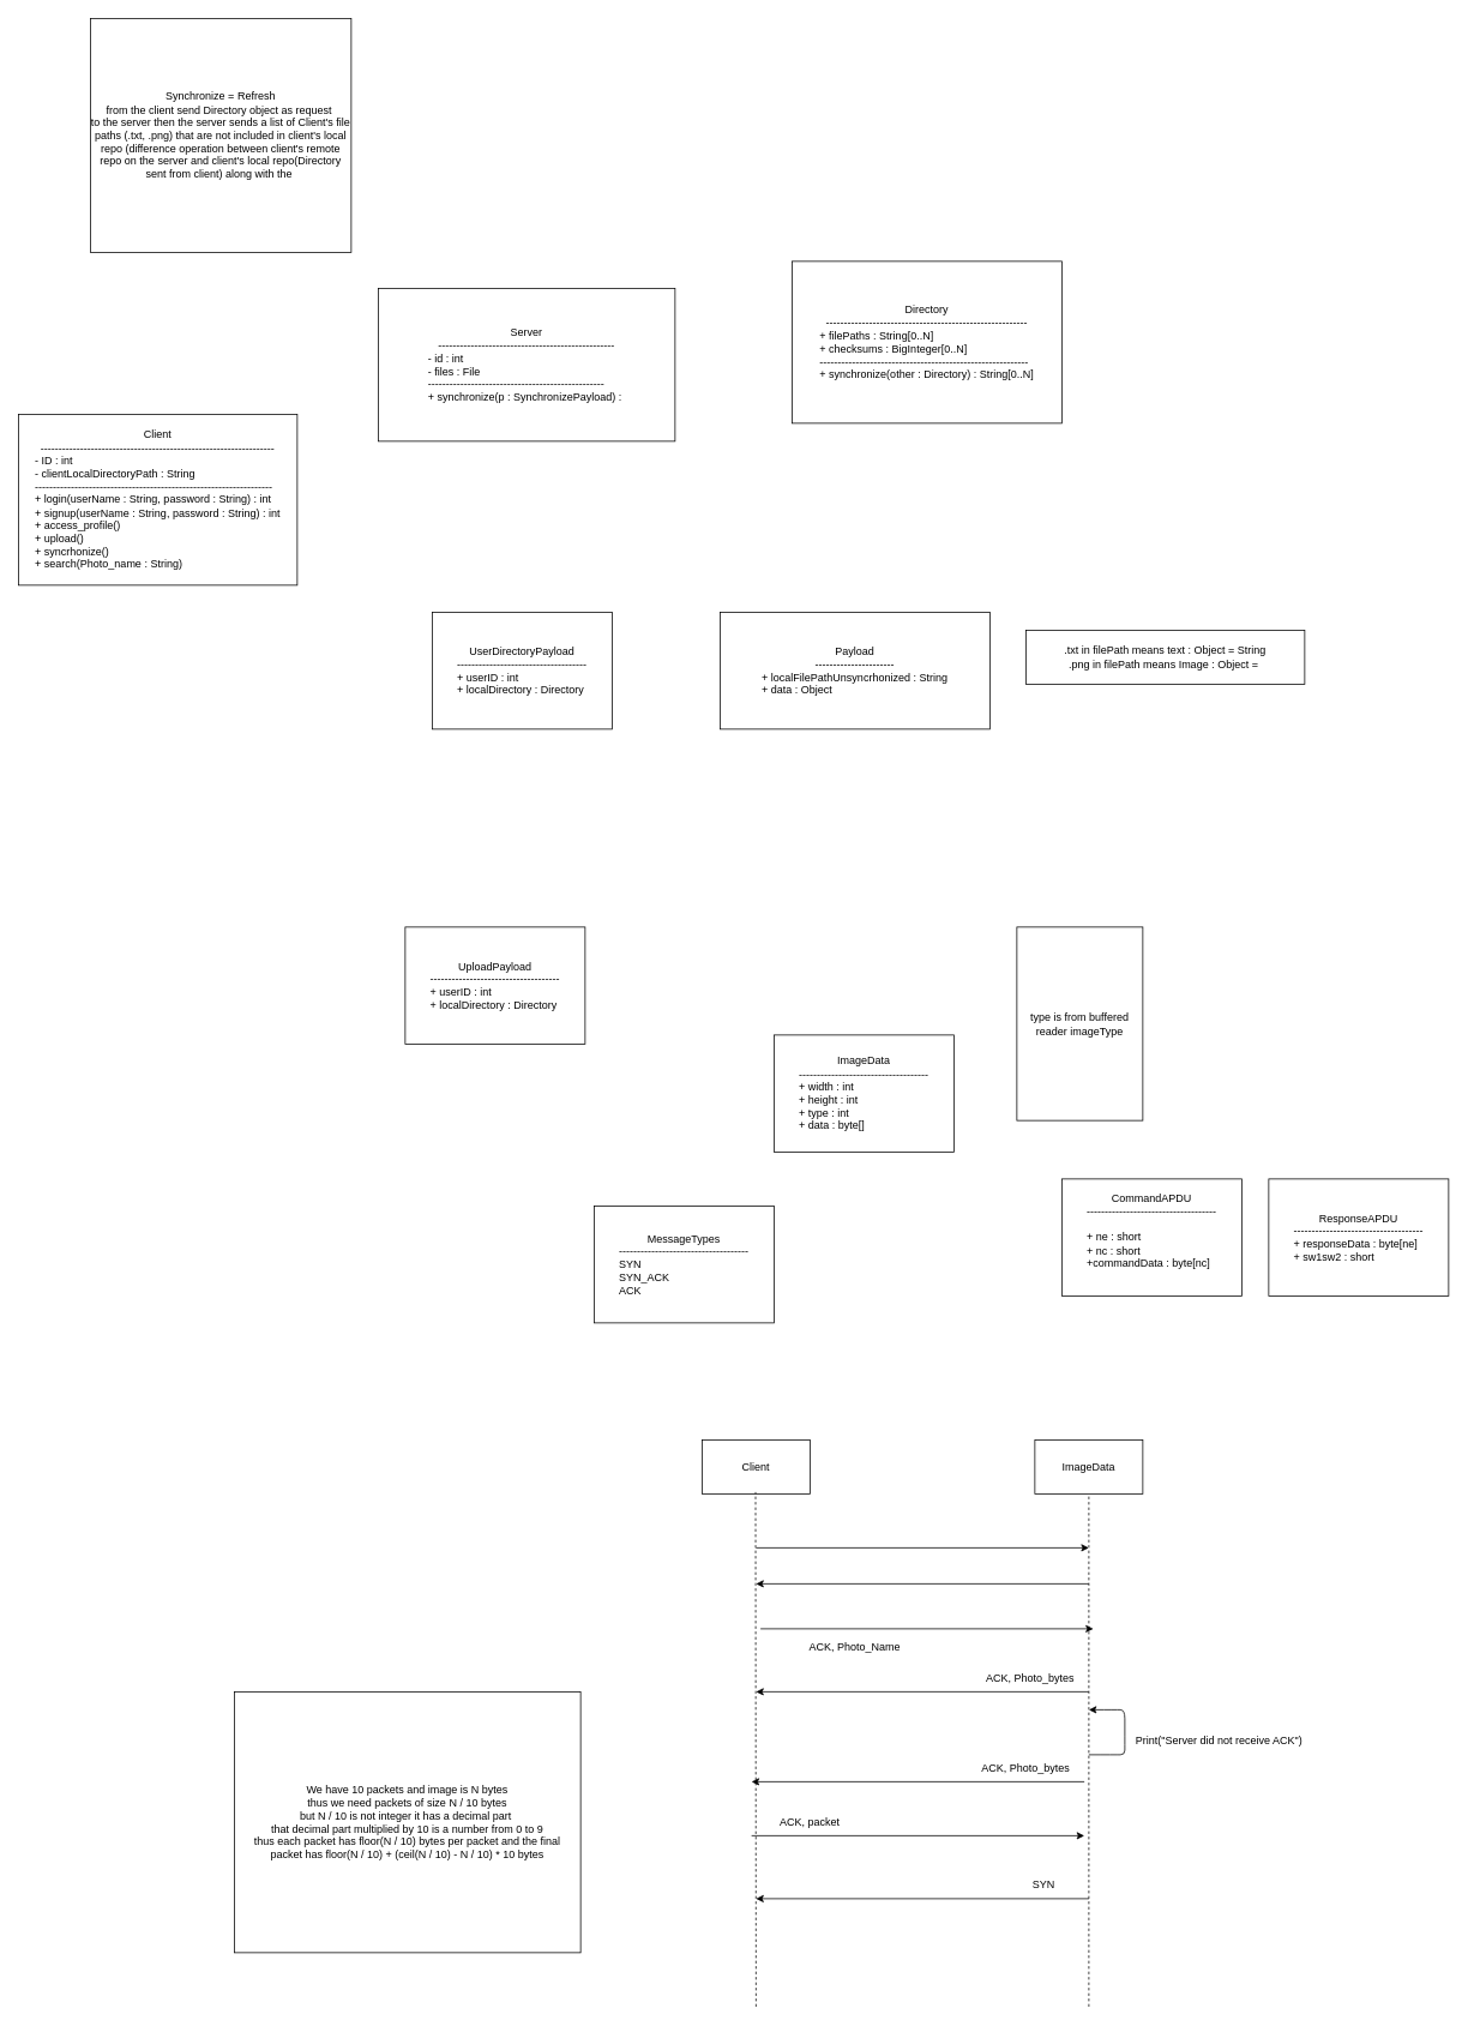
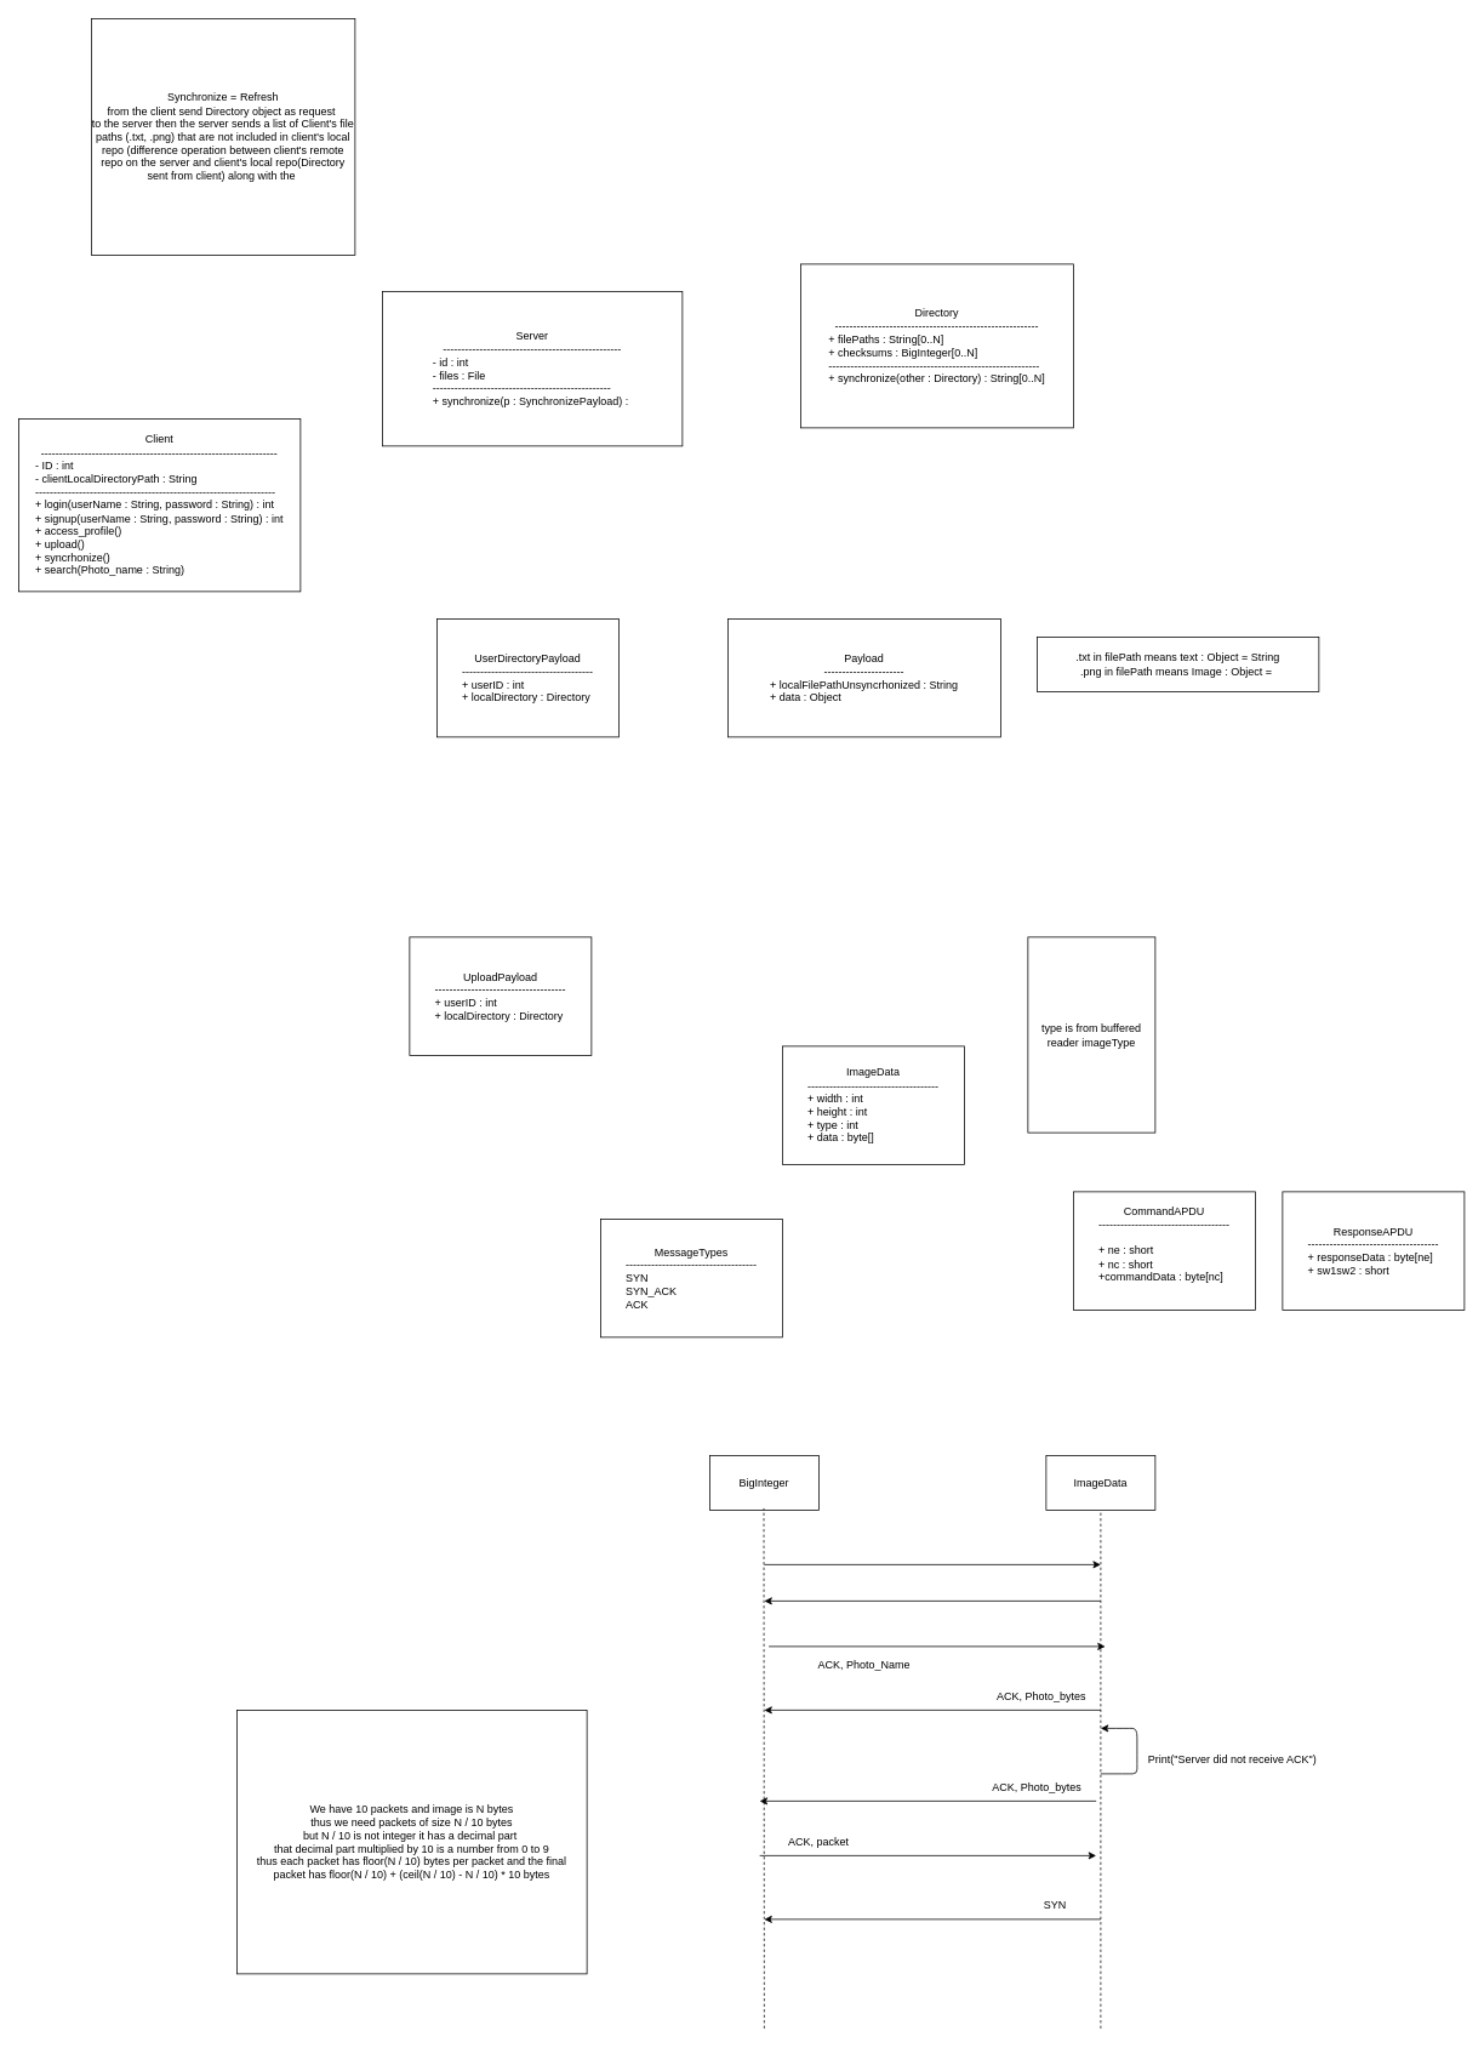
  <mxCell id="0" />
  <mxCell id="1" parent="0" />
  <mxCell id="2" value="Client&lt;div&gt;-----------------------------------------------------------------&lt;/div&gt;&lt;div style=&quot;text-align: left;&quot;&gt;- ID : int&lt;/div&gt;&lt;div style=&quot;text-align: left;&quot;&gt;- clientLocalDirectoryPath : String&lt;/div&gt;&lt;div style=&quot;text-align: left;&quot;&gt;------------------------------------------------------------------&lt;/div&gt;&lt;div style=&quot;text-align: left;&quot;&gt;+ login(userName : String, password : String) : int&lt;/div&gt;&lt;div style=&quot;text-align: left;&quot;&gt;+ signup(userName : String, password : String) : int&lt;/div&gt;&lt;div style=&quot;text-align: left;&quot;&gt;+ access_profile()&lt;/div&gt;&lt;div style=&quot;text-align: left;&quot;&gt;+ upload()&lt;/div&gt;&lt;div style=&quot;text-align: left;&quot;&gt;+ syncrhonize()&lt;/div&gt;&lt;div style=&quot;text-align: left;&quot;&gt;+ search(Photo_name : String)&lt;/div&gt;" style="rounded=0;whiteSpace=wrap;html=1;align=center;" parent="1" vertex="1"><mxGeometry x="20" y="460" width="310" height="190" as="geometry" /></mxCell>
  <mxCell id="3" value="Server&lt;div&gt;-------------------------------------------------&lt;/div&gt;&lt;div style=&quot;text-align: left;&quot;&gt;- id : int&lt;/div&gt;&lt;div style=&quot;text-align: left;&quot;&gt;- files : File&lt;/div&gt;&lt;div style=&quot;text-align: left;&quot;&gt;-------------------------------------------------&lt;/div&gt;&lt;div style=&quot;text-align: left;&quot;&gt;+ synchronize(p : SynchronizePayload) :&amp;nbsp;&lt;/div&gt;" style="rounded=0;whiteSpace=wrap;html=1;align=center;" parent="1" vertex="1"><mxGeometry x="420" y="320" width="330" height="170" as="geometry" /></mxCell>
  <mxCell id="4" value="UserDirectoryPayload&lt;br&gt;&lt;div&gt;------------------------------------&lt;/div&gt;&lt;div style=&quot;text-align: left;&quot;&gt;+ userID : int&lt;/div&gt;&lt;div style=&quot;text-align: left;&quot;&gt;+ localDirectory : Directory&lt;/div&gt;" style="rounded=0;whiteSpace=wrap;html=1;align=center;" parent="1" vertex="1"><mxGeometry x="480" y="680" width="200" height="130" as="geometry" /></mxCell>
  <mxCell id="5" value="Synchronize = Refresh&lt;div&gt;from the client send Directory object as request&amp;nbsp;&lt;/div&gt;&lt;div&gt;to the server&amp;nbsp;&lt;span style=&quot;background-color: transparent; color: light-dark(rgb(0, 0, 0), rgb(255, 255, 255));&quot;&gt;then the server sends a list of Client's file paths (.txt, .png) that are not included in client's local repo (difference operation between client's remote repo on the server and client's local repo(Directory sent from client) along with the&amp;nbsp;&lt;/span&gt;&lt;/div&gt;" style="rounded=0;whiteSpace=wrap;html=1;" parent="1" vertex="1"><mxGeometry x="100" y="20" width="290" height="260" as="geometry" /></mxCell>
  <mxCell id="6" value="Directory&lt;div&gt;--------------------------------------------------------&lt;/div&gt;&lt;div style=&quot;text-align: left;&quot;&gt;+ filePaths : String[0..N]&lt;/div&gt;&lt;div style=&quot;text-align: left;&quot;&gt;+ checksums : BigInteger[0..N]&lt;/div&gt;&lt;div style=&quot;text-align: left;&quot;&gt;----------------------------------------------------------&lt;/div&gt;&lt;div style=&quot;text-align: left;&quot;&gt;+ synchronize(other : Directory) : String[0..N]&lt;/div&gt;" style="rounded=0;whiteSpace=wrap;html=1;align=center;" parent="1" vertex="1"><mxGeometry x="880" y="290" width="300" height="180" as="geometry" /></mxCell>
  <mxCell id="7" value="Payload&lt;br&gt;&lt;div&gt;----------------------&lt;/div&gt;&lt;div style=&quot;text-align: left;&quot;&gt;+ localFilePathUnsyncrhonized : String&lt;/div&gt;&lt;div style=&quot;text-align: left;&quot;&gt;+ data : Object&lt;/div&gt;" style="rounded=0;whiteSpace=wrap;html=1;align=center;" parent="1" vertex="1"><mxGeometry x="800" y="680" width="300" height="130" as="geometry" /></mxCell>
  <mxCell id="8" value=".txt in filePath means text : Object = String&lt;div&gt;.png in filePath means Image : Object =&amp;nbsp;&lt;/div&gt;" style="rounded=0;whiteSpace=wrap;html=1;" parent="1" vertex="1"><mxGeometry x="1140" y="700" width="310" height="60" as="geometry" /></mxCell>
  <mxCell id="9" value="UploadPayload&lt;br&gt;&lt;div&gt;------------------------------------&lt;/div&gt;&lt;div style=&quot;text-align: left;&quot;&gt;+ userID : int&lt;/div&gt;&lt;div style=&quot;text-align: left;&quot;&gt;+ localDirectory : Directory&lt;/div&gt;" style="rounded=0;whiteSpace=wrap;html=1;align=center;" parent="1" vertex="1"><mxGeometry x="450" y="1030" width="200" height="130" as="geometry" /></mxCell>
  <mxCell id="10" value="ImageData&lt;br&gt;&lt;div&gt;------------------------------------&lt;/div&gt;&lt;div style=&quot;text-align: left;&quot;&gt;+ width : int&lt;br&gt;&lt;/div&gt;&lt;div style=&quot;text-align: left;&quot;&gt;+ height : int&lt;/div&gt;&lt;div style=&quot;text-align: left;&quot;&gt;+ type : int&lt;/div&gt;&lt;div style=&quot;text-align: left;&quot;&gt;+ data : byte[]&lt;/div&gt;" style="rounded=0;whiteSpace=wrap;html=1;align=center;" parent="1" vertex="1"><mxGeometry x="860" y="1150" width="200" height="130" as="geometry" /></mxCell>
  <mxCell id="11" value="MessageTypes&lt;br&gt;&lt;div&gt;------------------------------------&lt;/div&gt;&lt;div style=&quot;text-align: left;&quot;&gt;SYN&lt;/div&gt;&lt;div style=&quot;text-align: left;&quot;&gt;SYN_ACK&lt;/div&gt;&lt;div style=&quot;text-align: left;&quot;&gt;ACK&lt;/div&gt;" style="rounded=0;whiteSpace=wrap;html=1;align=center;" parent="1" vertex="1"><mxGeometry x="660" y="1340" width="200" height="130" as="geometry" /></mxCell>
  <mxCell id="12" value="ImageData" style="rounded=0;whiteSpace=wrap;html=1;" parent="1" vertex="1"><mxGeometry x="1150" y="1600" width="120" height="60" as="geometry" /></mxCell>
- <mxCell id="13" value="Client" style="rounded=0;whiteSpace=wrap;html=1;" parent="1" vertex="1"><mxGeometry x="780" y="1600" width="120" height="60" as="geometry" /></mxCell>
+ <mxCell id="13" value="BigInteger" style="rounded=0;whiteSpace=wrap;html=1;" parent="1" vertex="1"><mxGeometry x="780" y="1600" width="120" height="60" as="geometry" /></mxCell>
  <mxCell id="14" value="" style="endArrow=none;dashed=1;html=1;rounded=0;" parent="1" edge="1"><mxGeometry width="50" height="50" relative="1" as="geometry"><mxPoint x="1210" y="2230" as="sourcePoint" /><mxPoint x="1210" y="1660" as="targetPoint" /></mxGeometry></mxCell>
  <mxCell id="15" value="" style="endArrow=none;dashed=1;html=1;rounded=0;" parent="1" edge="1"><mxGeometry width="50" height="50" relative="1" as="geometry"><mxPoint x="840" y="2230" as="sourcePoint" /><mxPoint x="839.5" y="1658" as="targetPoint" /></mxGeometry></mxCell>
  <mxCell id="16" value="" style="endArrow=classic;html=1;rounded=0;" parent="1" edge="1"><mxGeometry width="50" height="50" relative="1" as="geometry"><mxPoint x="840" y="1720" as="sourcePoint" /><mxPoint x="1210" y="1720" as="targetPoint" /></mxGeometry></mxCell>
  <mxCell id="17" value="" style="endArrow=classic;html=1;rounded=0;" parent="1" edge="1"><mxGeometry width="50" height="50" relative="1" as="geometry"><mxPoint x="1210" y="1760" as="sourcePoint" /><mxPoint x="840" y="1760" as="targetPoint" /></mxGeometry></mxCell>
  <mxCell id="18" value="" style="endArrow=classic;html=1;rounded=0;" parent="1" edge="1"><mxGeometry width="50" height="50" relative="1" as="geometry"><mxPoint x="845" y="1810" as="sourcePoint" /><mxPoint x="1215" y="1810" as="targetPoint" /></mxGeometry></mxCell>
  <mxCell id="19" value="ACK, Photo_Name" style="text;html=1;align=center;verticalAlign=middle;whiteSpace=wrap;rounded=0;flipH=0;" parent="1" vertex="1"><mxGeometry x="890" y="1815" width="120" height="30" as="geometry" /></mxCell>
  <mxCell id="20" value="" style="endArrow=classic;html=1;rounded=0;" parent="1" edge="1"><mxGeometry width="50" height="50" relative="1" as="geometry"><mxPoint x="1210" y="1880" as="sourcePoint" /><mxPoint x="840" y="1880" as="targetPoint" /></mxGeometry></mxCell>
  <mxCell id="21" value="ACK, Photo_bytes" style="text;html=1;align=center;verticalAlign=middle;whiteSpace=wrap;rounded=0;flipH=1;" parent="1" vertex="1"><mxGeometry x="1085" y="1850" width="120" height="30" as="geometry" /></mxCell>
  <mxCell id="22" value="CommandAPDU&lt;br&gt;&lt;div&gt;------------------------------------&lt;/div&gt;&lt;div style=&quot;text-align: left;&quot;&gt;&lt;br&gt;&lt;/div&gt;&lt;div style=&quot;text-align: left;&quot;&gt;+ ne : short&lt;/div&gt;&lt;div style=&quot;text-align: left;&quot;&gt;+ nc : short&lt;/div&gt;&lt;div style=&quot;text-align: left;&quot;&gt;+commandData : byte[nc]&lt;/div&gt;&lt;div style=&quot;text-align: left;&quot;&gt;&lt;br&gt;&lt;/div&gt;" style="rounded=0;whiteSpace=wrap;html=1;align=center;" parent="1" vertex="1"><mxGeometry x="1180" y="1310" width="200" height="130" as="geometry" /></mxCell>
  <mxCell id="23" value="ResponseAPDU&lt;br&gt;&lt;div&gt;------------------------------------&lt;/div&gt;&lt;div style=&quot;text-align: left;&quot;&gt;+ responseData : byte[ne]&lt;/div&gt;&lt;div style=&quot;text-align: left;&quot;&gt;+ sw1sw2 : short&lt;/div&gt;" style="rounded=0;whiteSpace=wrap;html=1;align=center;" parent="1" vertex="1"><mxGeometry x="1410" y="1310" width="200" height="130" as="geometry" /></mxCell>
  <mxCell id="24" value="type is from buffered reader imageType" style="rounded=0;whiteSpace=wrap;html=1;align=center;" parent="1" vertex="1"><mxGeometry x="1130" y="1030" width="140" height="215" as="geometry" /></mxCell>
  <mxCell id="25" value="" style="curved=1;endArrow=classic;html=1;rounded=0;" parent="1" edge="1"><mxGeometry width="50" height="50" relative="1" as="geometry"><mxPoint x="1210" y="1950" as="sourcePoint" /><mxPoint x="1210" y="1900" as="targetPoint" /><Array as="points"><mxPoint x="1240" y="1950" /><mxPoint x="1250" y="1950" /><mxPoint x="1250" y="1940" /><mxPoint x="1250" y="1920" /><mxPoint x="1250" y="1900" /><mxPoint x="1240" y="1900" /><mxPoint x="1210" y="1900" /></Array></mxGeometry></mxCell>
  <mxCell id="26" value="Print(&quot;Server did not receive ACK&quot;)" style="text;html=1;align=center;verticalAlign=middle;whiteSpace=wrap;rounded=0;flipH=1;" parent="1" vertex="1"><mxGeometry x="1250" y="1920" width="210" height="30" as="geometry" /></mxCell>
  <mxCell id="27" value="" style="endArrow=classic;html=1;rounded=0;" parent="1" edge="1"><mxGeometry width="50" height="50" relative="1" as="geometry"><mxPoint x="1205" y="1980" as="sourcePoint" /><mxPoint x="835" y="1980" as="targetPoint" /></mxGeometry></mxCell>
  <mxCell id="28" value="ACK, Photo_bytes" style="text;html=1;align=center;verticalAlign=middle;whiteSpace=wrap;rounded=0;flipH=1;" parent="1" vertex="1"><mxGeometry x="1080" y="1950" width="120" height="30" as="geometry" /></mxCell>
  <mxCell id="29" value="" style="endArrow=classic;html=1;rounded=0;" parent="1" edge="1"><mxGeometry width="50" height="50" relative="1" as="geometry"><mxPoint x="835" y="2040" as="sourcePoint" /><mxPoint x="1205" y="2040" as="targetPoint" /></mxGeometry></mxCell>
  <mxCell id="30" value="ACK, packet" style="text;html=1;align=center;verticalAlign=middle;whiteSpace=wrap;rounded=0;flipH=0;" parent="1" vertex="1"><mxGeometry x="840" y="2010" width="120" height="30" as="geometry" /></mxCell>
  <mxCell id="31" value="" style="endArrow=classic;html=1;rounded=0;" parent="1" edge="1"><mxGeometry width="50" height="50" relative="1" as="geometry"><mxPoint x="1210" y="2110" as="sourcePoint" /><mxPoint x="840" y="2110" as="targetPoint" /></mxGeometry></mxCell>
  <mxCell id="32" value="SYN" style="text;html=1;align=center;verticalAlign=middle;whiteSpace=wrap;rounded=0;flipH=0;" parent="1" vertex="1"><mxGeometry x="1100" y="2080" width="120" height="30" as="geometry" /></mxCell>
  <mxCell id="33" value="We have 10 packets and image is N bytes&lt;div&gt;thus we need packets of size N / 10 bytes&lt;/div&gt;&lt;div&gt;but N / 10 is not integer it has a decimal part&amp;nbsp;&lt;/div&gt;&lt;div&gt;that decimal part multiplied by 10 is a number from 0 to 9&lt;/div&gt;&lt;div&gt;thus each packet has floor(N / 10) bytes per packet and the final&lt;/div&gt;&lt;div&gt;packet has floor(N / 10) + (ceil(N / 10) - N / 10) * 10 bytes&lt;/div&gt;" style="rounded=0;whiteSpace=wrap;html=1;" vertex="1" parent="1"><mxGeometry x="260" y="1880" width="385" height="290" as="geometry" /></mxCell>
